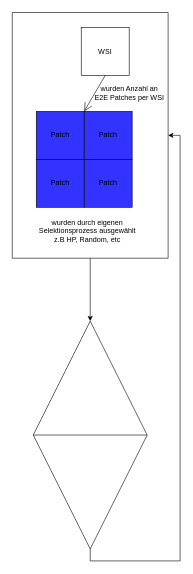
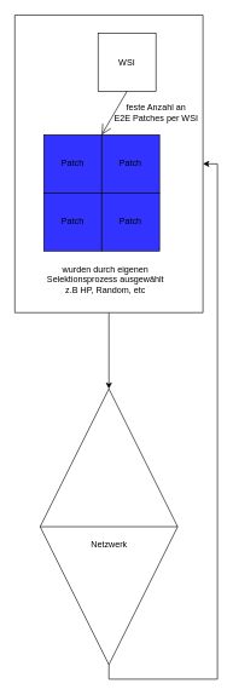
  <mxCell id="0" />
  <mxCell id="1" parent="0" />
  <mxCell id="2" value="Patch" style="whiteSpace=wrap;html=1;aspect=fixed;fillColor=#3333FF;" vertex="1" parent="1"><mxGeometry x="60" y="185" width="80" height="80" as="geometry" /></mxCell>
  <mxCell id="3" value="Patch" style="whiteSpace=wrap;html=1;aspect=fixed;fillColor=#3333FF;" vertex="1" parent="1"><mxGeometry x="140" y="185" width="80" height="80" as="geometry" /></mxCell>
  <mxCell id="4" value="Patch" style="whiteSpace=wrap;html=1;aspect=fixed;fillColor=#3333FF;" vertex="1" parent="1"><mxGeometry x="60" y="265" width="80" height="80" as="geometry" /></mxCell>
  <mxCell id="5" value="Patch" style="whiteSpace=wrap;html=1;aspect=fixed;fillColor=#3333FF;" vertex="1" parent="1"><mxGeometry x="140" y="265" width="80" height="80" as="geometry" /></mxCell>
  <mxCell id="6" value="WSI" style="whiteSpace=wrap;html=1;aspect=fixed;fillColor=none;" vertex="1" parent="1"><mxGeometry x="135" y="45" width="80" height="80" as="geometry" /></mxCell>
  <mxCell id="7" value="" style="endArrow=open;endFill=1;endSize=12;html=1;rounded=0;exitX=0.5;exitY=1;exitDx=0;exitDy=0;entryX=0;entryY=0;entryDx=0;entryDy=0;" edge="1" parent="1" source="6" target="3"><mxGeometry width="160" relative="1" as="geometry"><mxPoint x="280" y="125" as="sourcePoint" /><mxPoint x="440" y="125" as="targetPoint" /></mxGeometry></mxCell>
  <mxCell id="8" value="&lt;div&gt;wurden durch eigenen &lt;br&gt;&lt;/div&gt;&lt;div&gt;Selektionsprozess ausgewählt&lt;/div&gt;&lt;div&gt;z.B HP, Random, etc&lt;br&gt;&lt;/div&gt;" style="text;html=1;align=center;verticalAlign=middle;resizable=0;points=[];autosize=1;strokeColor=none;fillColor=none;" vertex="1" parent="1"><mxGeometry x="40" y="355" width="210" height="60" as="geometry" /></mxCell>
  <mxCell id="9" style="edgeStyle=orthogonalEdgeStyle;rounded=0;orthogonalLoop=1;jettySize=auto;html=1;exitX=0.5;exitY=1;exitDx=0;exitDy=0;entryX=1;entryY=0.5;entryDx=0;entryDy=0;" edge="1" parent="1" source="10" target="13"><mxGeometry relative="1" as="geometry"><Array as="points"><mxPoint x="150" y="935" /><mxPoint x="300" y="935" /><mxPoint x="300" y="225" /></Array></mxGeometry></mxCell>
  <mxCell id="10" value="" style="shape=sortShape;perimeter=rhombusPerimeter;whiteSpace=wrap;html=1;fillColor=none;" vertex="1" parent="1"><mxGeometry x="55" y="535" width="190" height="380" as="geometry" /></mxCell>
+ <mxCell id="11" value="Netzwerk" style="text;html=1;align=center;verticalAlign=middle;resizable=0;points=[];autosize=1;strokeColor=none;fillColor=none;" vertex="1" parent="1"><mxGeometry x="110" y="735" width="80" height="30" as="geometry" /></mxCell>
  <mxCell id="12" style="edgeStyle=orthogonalEdgeStyle;rounded=0;orthogonalLoop=1;jettySize=auto;html=1;exitX=0.5;exitY=1;exitDx=0;exitDy=0;entryX=0.5;entryY=0;entryDx=0;entryDy=0;" edge="1" parent="1" source="13" target="10"><mxGeometry relative="1" as="geometry" /></mxCell>
  <mxCell id="13" value="" style="swimlane;startSize=0;fillColor=none;" vertex="1" parent="1"><mxGeometry x="20" y="20" width="260" height="410" as="geometry" /></mxCell>
- <mxCell id="14" value="&lt;div&gt;wurden Anzahl an &lt;br&gt;&lt;/div&gt;&lt;div&gt;E2E Patches per WSI&lt;/div&gt;" style="text;html=1;align=center;verticalAlign=middle;resizable=0;points=[];autosize=1;strokeColor=none;fillColor=none;" vertex="1" parent="13"><mxGeometry x="120" y="115" width="150" height="40" as="geometry" /></mxCell>
+ <mxCell id="14" value="&lt;div&gt;feste Anzahl an &lt;br&gt;&lt;/div&gt;&lt;div&gt;E2E Patches per WSI&lt;/div&gt;" style="text;html=1;align=center;verticalAlign=middle;resizable=0;points=[];autosize=1;strokeColor=none;fillColor=none;" vertex="1" parent="13"><mxGeometry x="120" y="115" width="150" height="40" as="geometry" /></mxCell>
